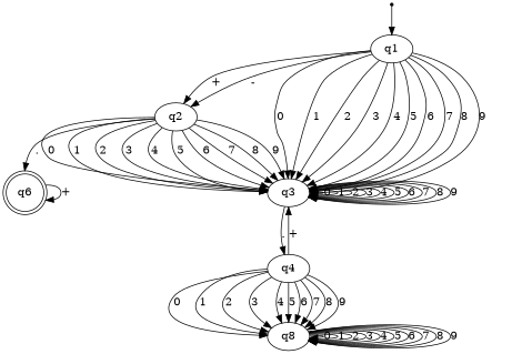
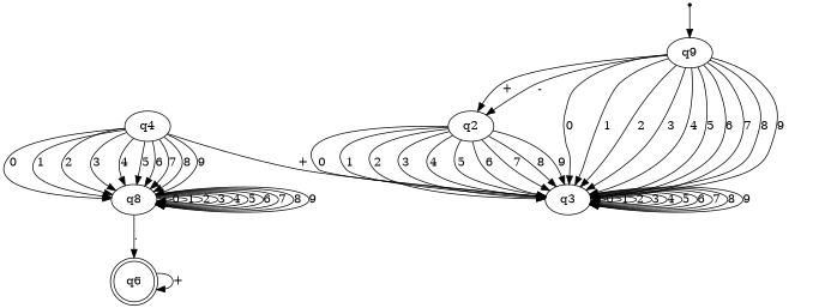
  digraph {
-   q1 [height=0.5 width=0.75]
+   q1 [height=0.5 width=0.75 label=q9]
    q2 [height=0.5 width=0.75]
    q3 [height=0.5 width=0.75]
    q4 [height=0.5 width=0.75]
    n5 [height=0.5 label=q8 width=0.75]
    q6 [height=0.67017 shape=doublecircle width=0.67017]
    initial [height=0.05 shape=point width=0.05]
    q1 -> q2 [label="+"]
    q1 -> q2 [label="-"]
    q1 -> q3 [label=0]
    q1 -> q3 [label=1]
    q1 -> q3 [label=2]
    q1 -> q3 [label=3]
    q1 -> q3 [label=4]
    q1 -> q3 [label=5]
    q1 -> q3 [label=6]
    q1 -> q3 [label=7]
    q1 -> q3 [label=8]
    q1 -> q3 [label=9]
    q2 -> q3 [label=0]
    q2 -> q3 [label=1]
    q2 -> q3 [label=2]
    q2 -> q3 [label=3]
    q2 -> q3 [label=4]
    q2 -> q3 [label=5]
    q2 -> q3 [label=6]
    q2 -> q3 [label=7]
    q2 -> q3 [label=8]
    q2 -> q3 [label=9]
    q3 -> q3 [label=0]
    q3 -> q3 [label=1]
    q3 -> q3 [label=2]
    q3 -> q3 [label=3]
    q3 -> q3 [label=4]
    q3 -> q3 [label=5]
    q3 -> q3 [label=6]
    q3 -> q3 [label=7]
    q3 -> q3 [label=8]
    q3 -> q3 [label=9]
-   q3 -> q4 [label="."]
    q4 -> q3 [label="+"]
    q4 -> n5 [label=0]
    q4 -> n5 [label=1]
    q4 -> n5 [label=2]
    q4 -> n5 [label=3]
    q4 -> n5 [label=4]
    q4 -> n5 [label=5]
    q4 -> n5 [label=6]
    q4 -> n5 [label=7]
    q4 -> n5 [label=8]
    q4 -> n5 [label=9]
    n5 -> n5 [label=0]
    n5 -> n5 [label=1]
    n5 -> n5 [label=2]
    n5 -> n5 [label=3]
    n5 -> n5 [label=4]
    n5 -> n5 [label=5]
    n5 -> n5 [label=6]
    n5 -> n5 [label=7]
    n5 -> n5 [label=8]
    n5 -> n5 [label=9]
-   q2 -> q6 [label="."]
+   n5 -> q6 [label="."]
    q6 -> q6 [label="+"]
    initial -> q1
  }
